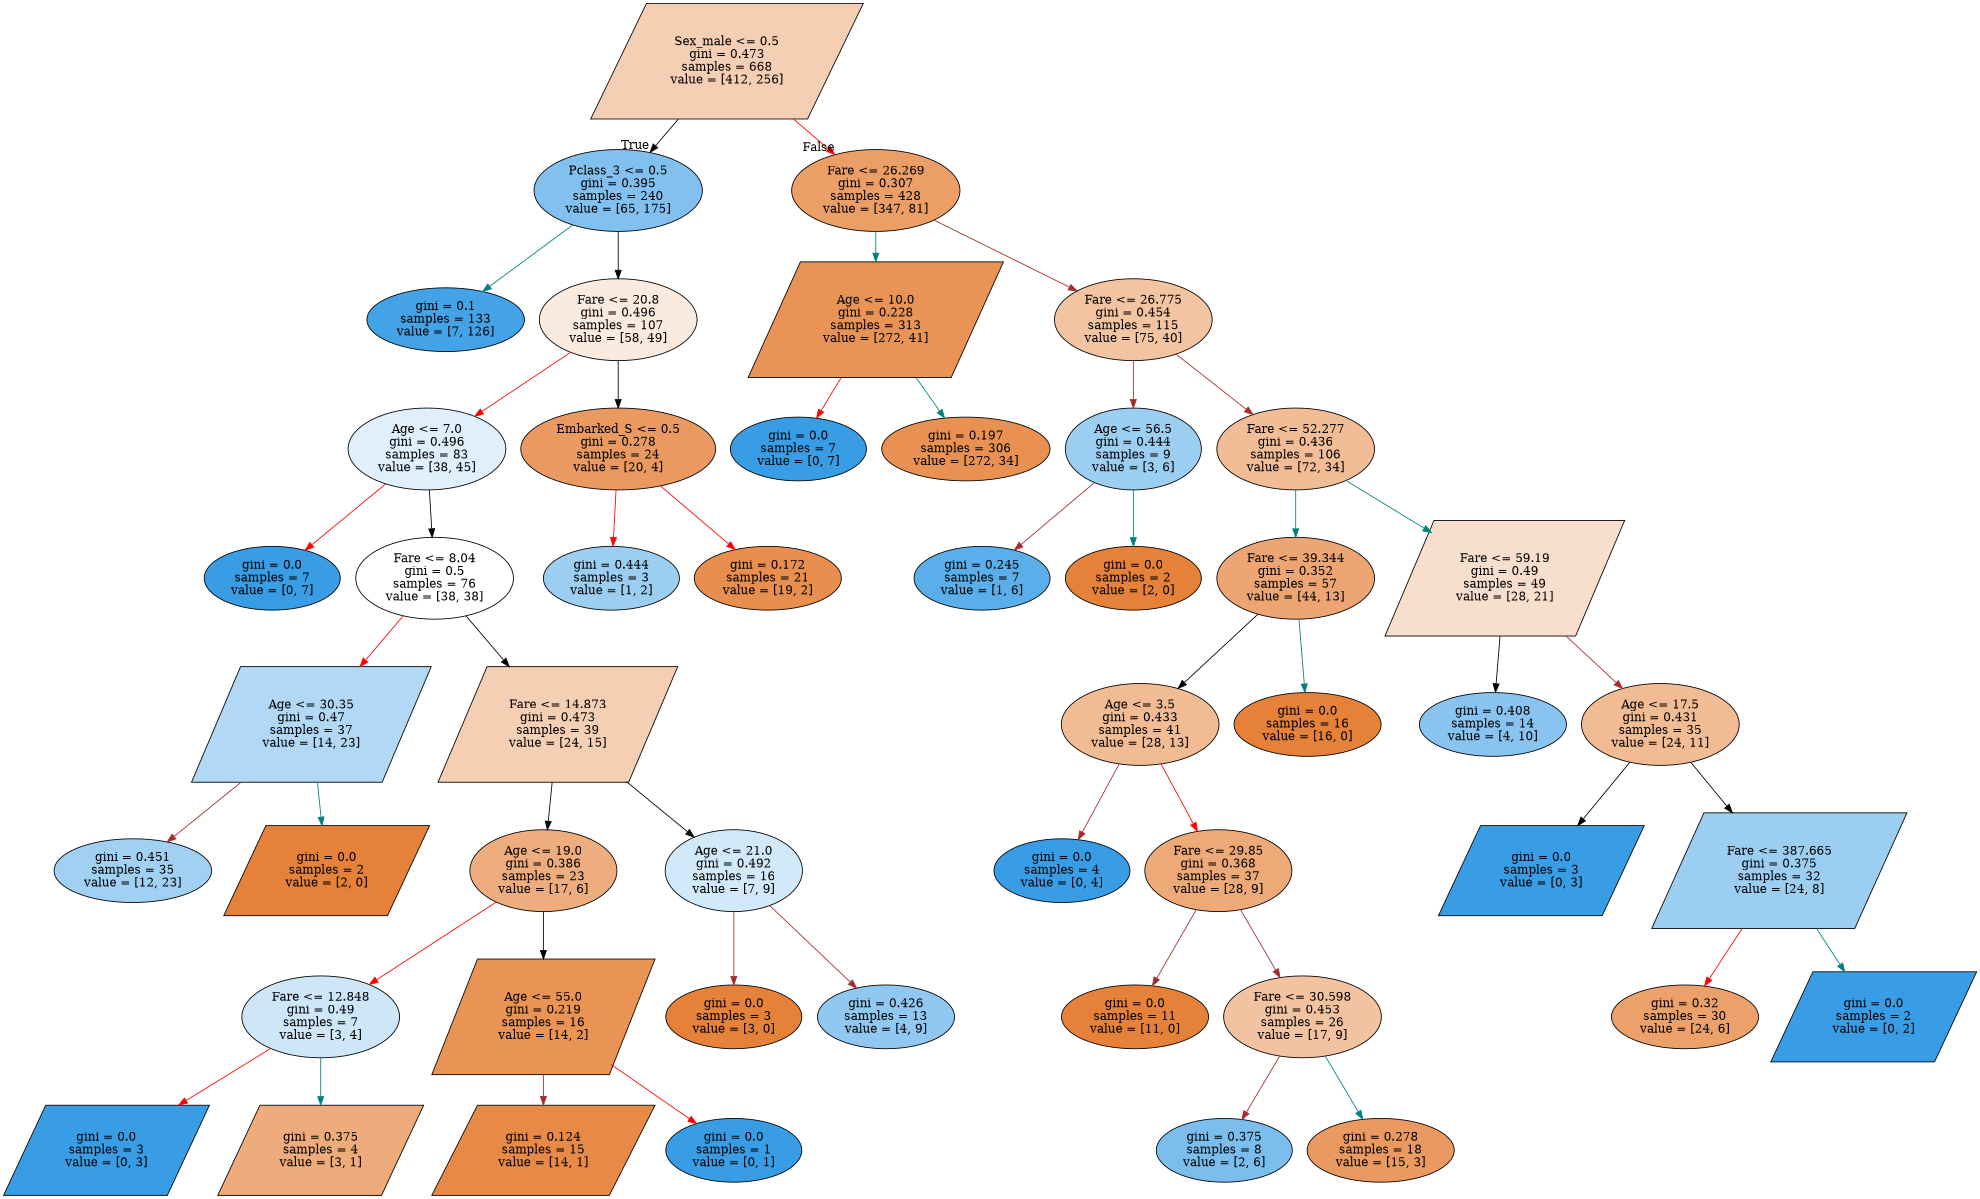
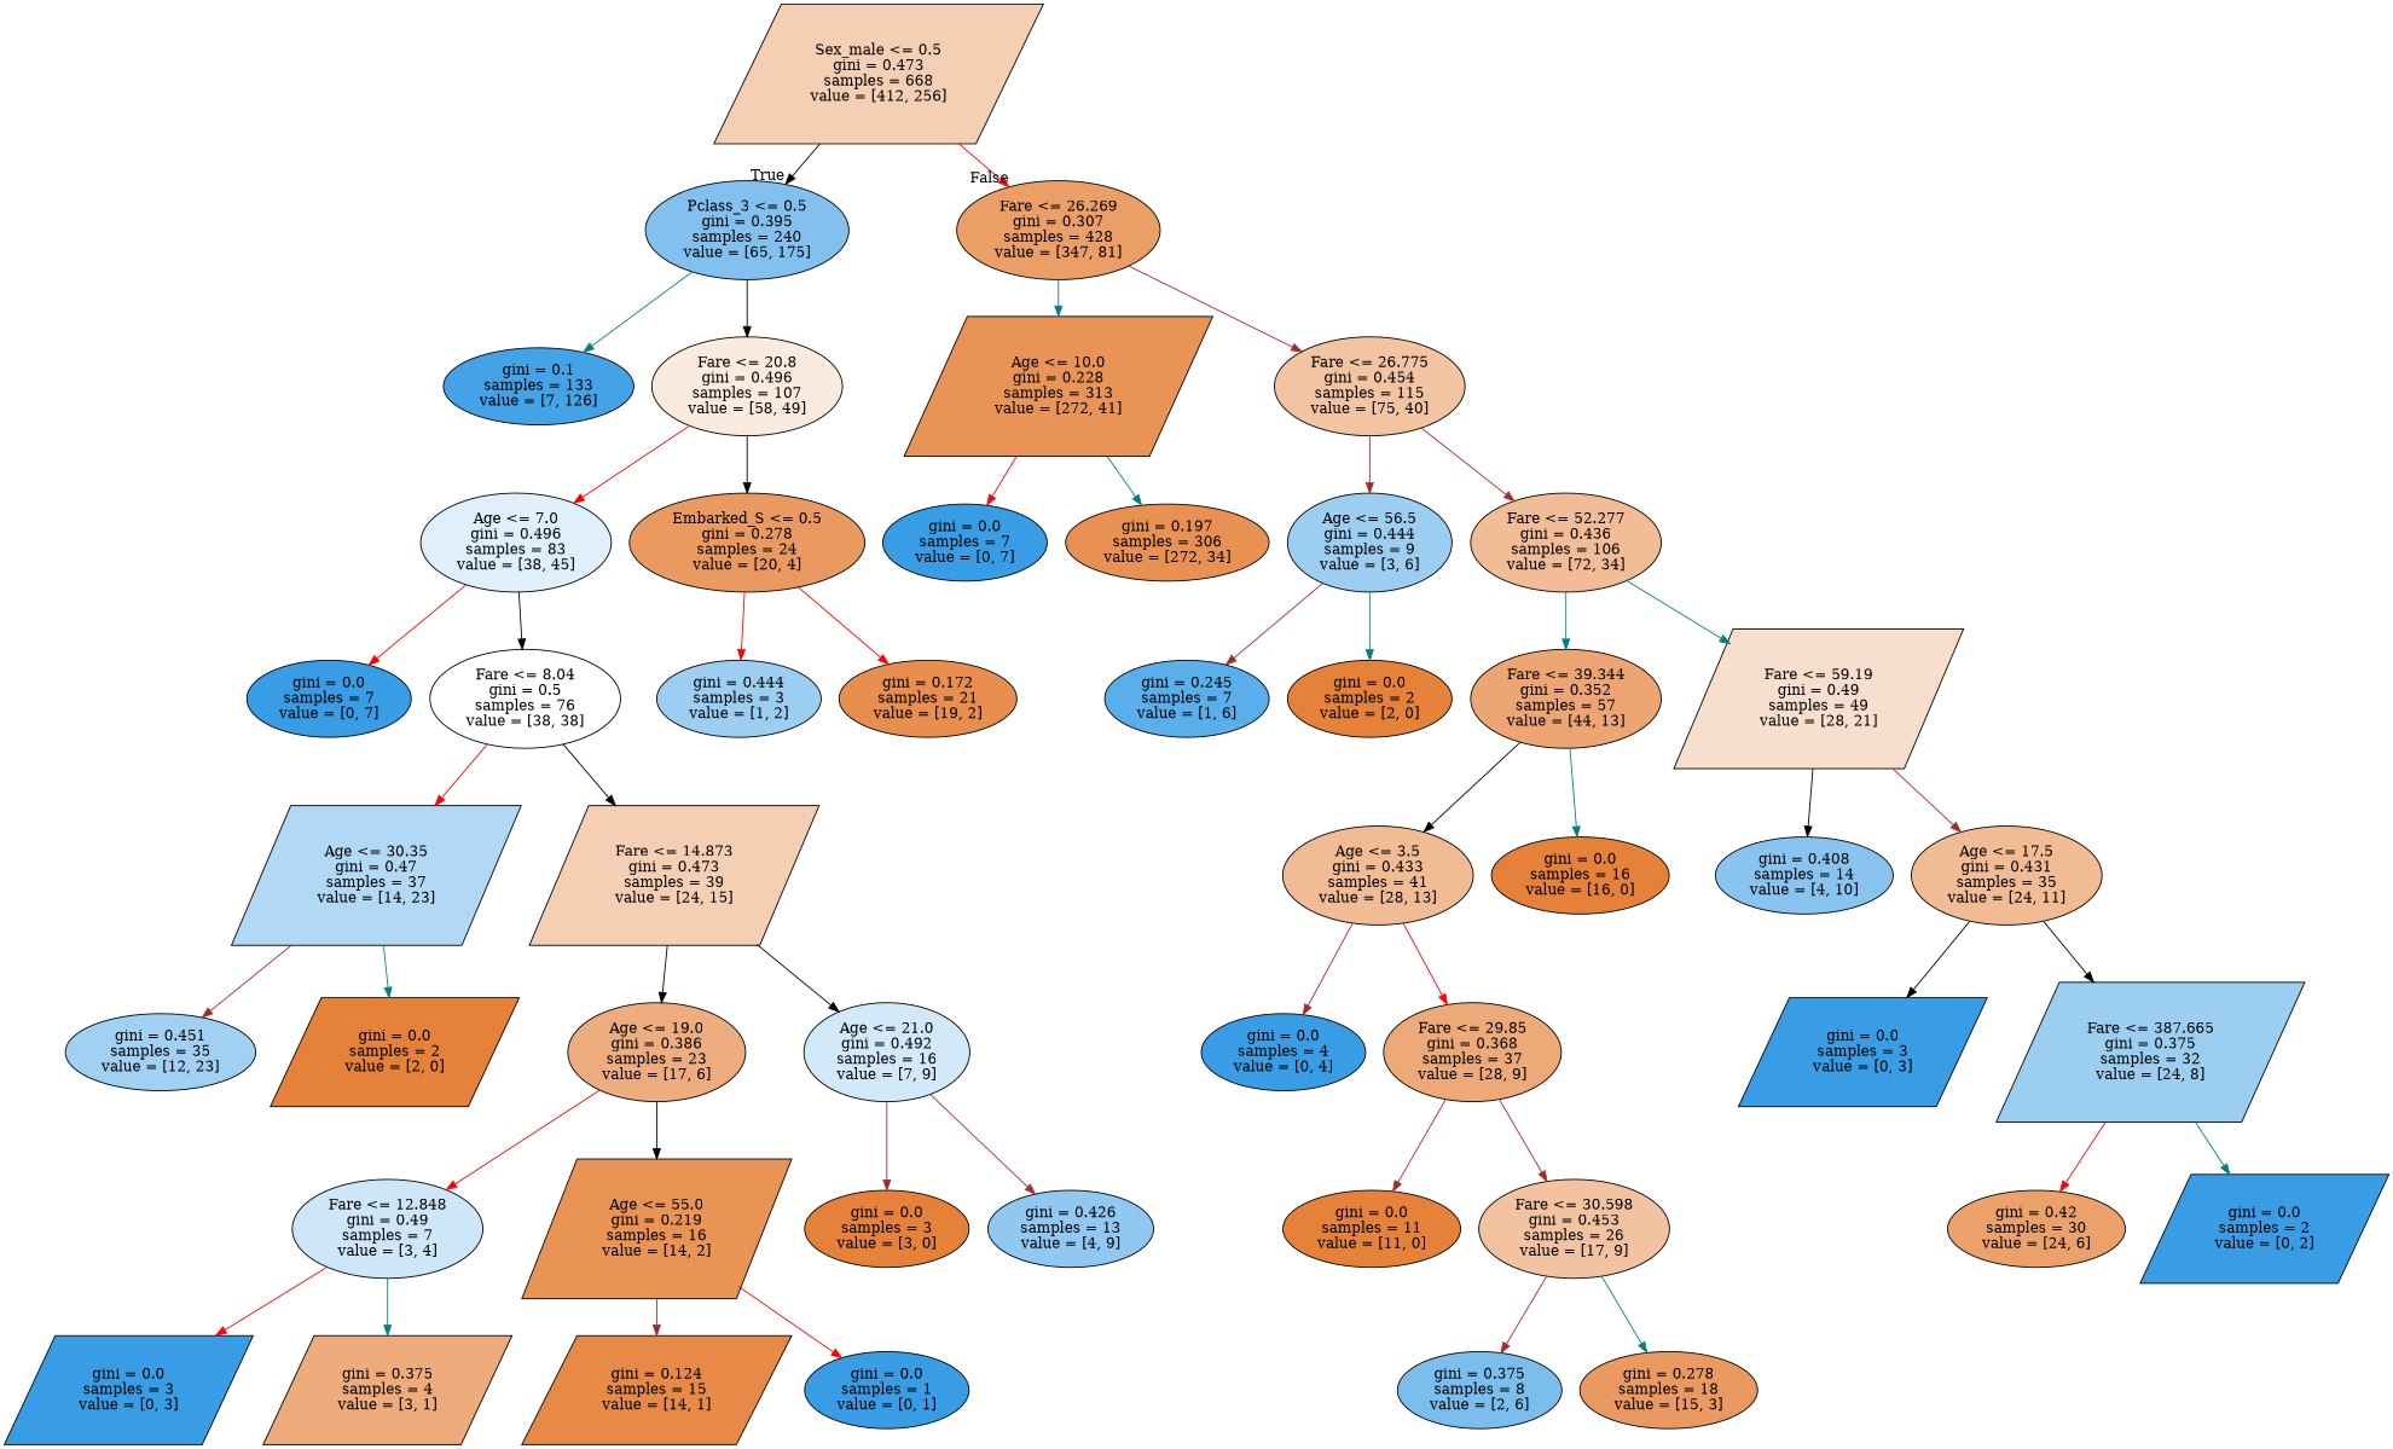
  digraph {
    fontname="DejaVu Serif"
    node [color=black fillcolor="#399de5ff" fontname="DejaVu Serif" shape=ellipse style=filled]
    edge [color=brown fontname="DejaVu Serif"]
    n1 [fillcolor="#e5813961" label="Sex_male <= 0.5\ngini = 0.473\nsamples = 668\nvalue = [412, 256]" shape=parallelogram]
    n2 [fillcolor="#399de5a0" label="Pclass_3 <= 0.5\ngini = 0.395\nsamples = 240\nvalue = [65, 175]"]
    n3 [fillcolor="#e58139c3" label="Fare <= 26.269\ngini = 0.307\nsamples = 428\nvalue = [347, 81]"]
    n4 [fillcolor="#399de5f1" label="gini = 0.1\nsamples = 133\nvalue = [7, 126]"]
    n5 [fillcolor="#e5813928" label="Fare <= 20.8\ngini = 0.496\nsamples = 107\nvalue = [58, 49]"]
    n6 [fillcolor="#e58139d9" label="Age <= 10.0\ngini = 0.228\nsamples = 313\nvalue = [272, 41]" shape=parallelogram]
    n7 [fillcolor="#e5813977" label="Fare <= 26.775\ngini = 0.454\nsamples = 115\nvalue = [75, 40]"]
    n8 [fillcolor="#399de528" label="Age <= 7.0\ngini = 0.496\nsamples = 83\nvalue = [38, 45]"]
    n9 [fillcolor="#e58139cc" label="Embarked_S <= 0.5\ngini = 0.278\nsamples = 24\nvalue = [20, 4]"]
    n10 [label="gini = 0.0\nsamples = 7\nvalue = [0, 7]"]
    n11 [fillcolor="#e5813900" label="Fare <= 8.04\ngini = 0.5\nsamples = 76\nvalue = [38, 38]"]
    n12 [fillcolor="#399de57f" label="gini = 0.444\nsamples = 3\nvalue = [1, 2]"]
    n13 [fillcolor="#e58139e4" label="gini = 0.172\nsamples = 21\nvalue = [19, 2]"]
    n14 [fillcolor="#399de564" label="Age <= 30.35\ngini = 0.47\nsamples = 37\nvalue = [14, 23]" shape=parallelogram]
    n15 [fillcolor="#e5813960" label="Fare <= 14.873\ngini = 0.473\nsamples = 39\nvalue = [24, 15]" shape=parallelogram]
    n16 [fillcolor="#399de57a" label="gini = 0.451\nsamples = 35\nvalue = [12, 23]"]
    n17 [fillcolor="#e58139ff" label="gini = 0.0\nsamples = 2\nvalue = [2, 0]" shape=parallelogram]
    n18 [fillcolor="#e58139a5" label="Age <= 19.0\ngini = 0.386\nsamples = 23\nvalue = [17, 6]"]
    n19 [fillcolor="#399de539" label="Age <= 21.0\ngini = 0.492\nsamples = 16\nvalue = [7, 9]"]
    n20 [fillcolor="#399de540" label="Fare <= 12.848\ngini = 0.49\nsamples = 7\nvalue = [3, 4]"]
    n21 [fillcolor="#e58139db" label="Age <= 55.0\ngini = 0.219\nsamples = 16\nvalue = [14, 2]" shape=parallelogram]
    n22 [fillcolor="#e58139ff" label="gini = 0.0\nsamples = 3\nvalue = [3, 0]"]
    n23 [fillcolor="#399de58e" label="gini = 0.426\nsamples = 13\nvalue = [4, 9]"]
    n24 [label="gini = 0.0\nsamples = 3\nvalue = [0, 3]" shape=parallelogram]
    n25 [fillcolor="#e58139aa" label="gini = 0.375\nsamples = 4\nvalue = [3, 1]" shape=parallelogram]
    n26 [fillcolor="#e58139ed" label="gini = 0.124\nsamples = 15\nvalue = [14, 1]" shape=parallelogram]
    n27 [label="gini = 0.0\nsamples = 1\nvalue = [0, 1]"]
    n28 [label="gini = 0.0\nsamples = 7\nvalue = [0, 7]"]
    n29 [fillcolor="#e58139df" label="gini = 0.197\nsamples = 306\nvalue = [272, 34]"]
    n30 [fillcolor="#399de57f" label="Age <= 56.5\ngini = 0.444\nsamples = 9\nvalue = [3, 6]"]
    n31 [fillcolor="#e5813987" label="Fare <= 52.277\ngini = 0.436\nsamples = 106\nvalue = [72, 34]"]
    n32 [fillcolor="#399de5d4" label="gini = 0.245\nsamples = 7\nvalue = [1, 6]"]
    n33 [fillcolor="#e58139ff" label="gini = 0.0\nsamples = 2\nvalue = [2, 0]"]
    n34 [fillcolor="#e58139b4" label="Fare <= 39.344\ngini = 0.352\nsamples = 57\nvalue = [44, 13]"]
    n35 [fillcolor="#e5813940" label="Fare <= 59.19\ngini = 0.49\nsamples = 49\nvalue = [28, 21]" shape=parallelogram]
    n36 [fillcolor="#e5813989" label="Age <= 3.5\ngini = 0.433\nsamples = 41\nvalue = [28, 13]"]
    n37 [fillcolor="#e58139ff" label="gini = 0.0\nsamples = 16\nvalue = [16, 0]"]
    n38 [fillcolor="#399de599" label="gini = 0.408\nsamples = 14\nvalue = [4, 10]"]
    n39 [fillcolor="#e581398a" label="Age <= 17.5\ngini = 0.431\nsamples = 35\nvalue = [24, 11]"]
    n40 [label="gini = 0.0\nsamples = 4\nvalue = [0, 4]"]
    n41 [fillcolor="#e58139ad" label="Fare <= 29.85\ngini = 0.368\nsamples = 37\nvalue = [28, 9]"]
    n42 [fillcolor="#e58139ff" label="gini = 0.0\nsamples = 11\nvalue = [11, 0]"]
    n43 [fillcolor="#e5813978" label="Fare <= 30.598\ngini = 0.453\nsamples = 26\nvalue = [17, 9]"]
    n44 [fillcolor="#399de5aa" label="gini = 0.375\nsamples = 8\nvalue = [2, 6]"]
    n45 [fillcolor="#e58139cc" label="gini = 0.278\nsamples = 18\nvalue = [15, 3]"]
    n46 [label="gini = 0.0\nsamples = 3\nvalue = [0, 3]" shape=parallelogram]
    n47 [fillcolor="#399de57f" label="Fare <= 387.665\ngini = 0.375\nsamples = 32\nvalue = [24, 8]" shape=parallelogram]
-   n48 [fillcolor="#e58139bf" label="gini = 0.32\nsamples = 30\nvalue = [24, 6]"]
+   n48 [fillcolor="#e58139bf" label="gini = 0.42\nsamples = 30\nvalue = [24, 6]"]
    n49 [label="gini = 0.0\nsamples = 2\nvalue = [0, 2]" shape=parallelogram]
    n1 -> n2 [color=black headlabel=True labelangle=45 labeldistance=2.5]
    n1 -> n3 [color=red headlabel=False labelangle=-45 labeldistance=2.5]
    n2 -> n4 [color=teal]
    n2 -> n5 [color=black]
    n3 -> n6 [color=teal]
    n3 -> n7
    n5 -> n8 [color=red]
    n5 -> n9 [color=black]
    n6 -> n28 [color=red]
    n6 -> n29 [color=teal]
    n7 -> n30
    n7 -> n31
    n8 -> n10 [color=red]
    n8 -> n11 [color=black]
    n9 -> n12 [color=red]
    n9 -> n13 [color=red]
    n11 -> n14 [color=red]
    n11 -> n15 [color=black]
    n14 -> n16
    n14 -> n17 [color=teal]
    n15 -> n18 [color=black]
    n15 -> n19 [color=black]
    n18 -> n20 [color=red]
    n18 -> n21 [color=black]
    n19 -> n22
    n19 -> n23
    n20 -> n24 [color=red]
    n20 -> n25 [color=teal]
    n21 -> n26
    n21 -> n27 [color=red]
    n30 -> n32
    n30 -> n33 [color=teal]
    n31 -> n34 [color=teal]
    n31 -> n35 [color=teal]
    n34 -> n36 [color=black]
    n34 -> n37 [color=teal]
    n35 -> n38 [color=black]
    n35 -> n39
    n36 -> n40
    n36 -> n41 [color=red]
    n39 -> n46 [color=black]
    n39 -> n47 [color=black]
    n41 -> n42
    n41 -> n43
    n43 -> n44
    n43 -> n45 [color=teal]
    n47 -> n48 [color=red]
    n47 -> n49 [color=teal]
  }
